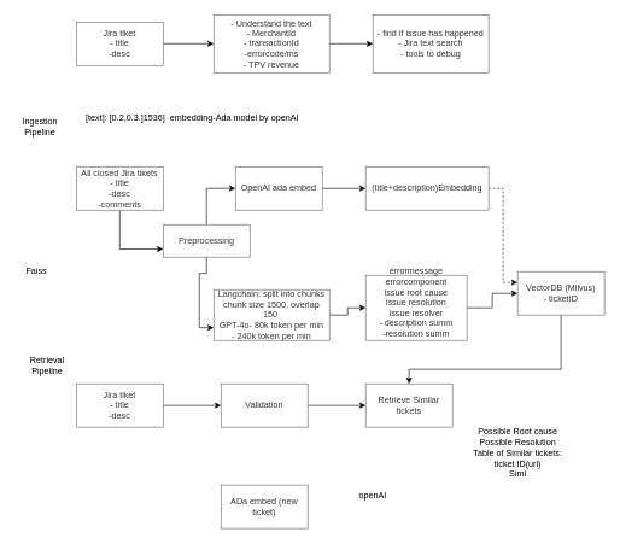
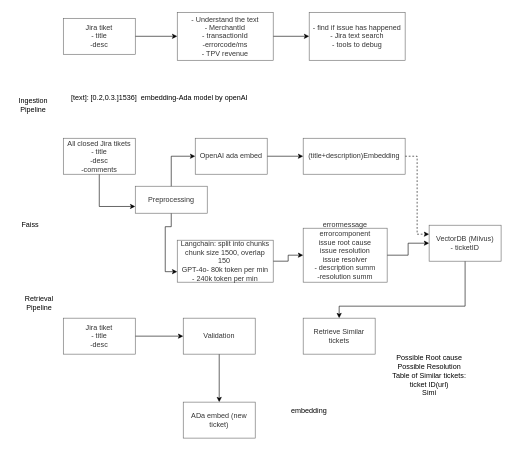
  <mxCell id="0" />
  <mxCell id="1" parent="0" />
  <mxCell id="2" style="edgeStyle=orthogonalEdgeStyle;rounded=0;orthogonalLoop=1;jettySize=auto;html=1;entryX=0;entryY=0.5;entryDx=0;entryDy=0;" edge="1" parent="1" source="3" target="5"><mxGeometry relative="1" as="geometry" /></mxCell>
  <mxCell id="3" value="Jira tiket&lt;div&gt;- title&lt;/div&gt;&lt;div&gt;-desc&lt;/div&gt;" style="rounded=0;whiteSpace=wrap;html=1;fillColor=none;fontColor=#333333;strokeColor=#666666;" parent="1" vertex="1"><mxGeometry x="105" y="30" width="120" height="60" as="geometry" /></mxCell>
  <mxCell id="4" value="" style="edgeStyle=orthogonalEdgeStyle;rounded=0;orthogonalLoop=1;jettySize=auto;html=1;" edge="1" parent="1" source="5" target="6"><mxGeometry relative="1" as="geometry" /></mxCell>
  <mxCell id="5" value="- Understand the text&lt;div&gt;- MerchantId&lt;/div&gt;&lt;div&gt;- transactionId&lt;/div&gt;&lt;div&gt;-errorcode/ms&lt;/div&gt;&lt;div&gt;- TPV revenue&lt;/div&gt;" style="rounded=0;whiteSpace=wrap;html=1;fillColor=none;fontColor=#333333;strokeColor=#666666;" vertex="1" parent="1"><mxGeometry x="295" y="20" width="160" height="80" as="geometry" /></mxCell>
  <mxCell id="6" value="- find if issue has happened&lt;div&gt;- Jira text search&lt;/div&gt;&lt;div&gt;- tools to debug&lt;/div&gt;" style="rounded=0;whiteSpace=wrap;html=1;fillColor=none;fontColor=#333333;strokeColor=#666666;" vertex="1" parent="1"><mxGeometry x="515" y="20" width="160" height="80" as="geometry" /></mxCell>
  <mxCell id="7" value="" style="edgeStyle=orthogonalEdgeStyle;rounded=0;orthogonalLoop=1;jettySize=auto;html=1;entryX=0;entryY=0.75;entryDx=0;entryDy=0;" edge="1" parent="1" source="8" target="16"><mxGeometry relative="1" as="geometry" /></mxCell>
  <mxCell id="8" value="All closed Jira tikets&lt;div&gt;- title&lt;/div&gt;&lt;div&gt;-desc&lt;/div&gt;&lt;div&gt;-comments&lt;/div&gt;" style="rounded=0;whiteSpace=wrap;html=1;fillColor=none;fontColor=#333333;strokeColor=#666666;" vertex="1" parent="1"><mxGeometry x="105" y="230" width="120" height="60" as="geometry" /></mxCell>
  <mxCell id="9" value="Ingestion Pipeline" style="text;html=1;align=center;verticalAlign=middle;whiteSpace=wrap;rounded=0;" vertex="1" parent="1"><mxGeometry x="25" y="160" width="60" height="30" as="geometry" /></mxCell>
  <mxCell id="10" value="[text]: [0.2,0.3.]1536]&amp;nbsp; embedding-Ada model by openAI" style="text;html=1;align=center;verticalAlign=middle;resizable=0;points=[];autosize=1;strokeColor=none;fillColor=none;" vertex="1" parent="1"><mxGeometry x="105" y="148" width="320" height="30" as="geometry" /></mxCell>
  <mxCell id="11" value="" style="edgeStyle=orthogonalEdgeStyle;rounded=0;orthogonalLoop=1;jettySize=auto;html=1;" edge="1" parent="1" source="12" target="14"><mxGeometry relative="1" as="geometry" /></mxCell>
  <mxCell id="12" value="OpenAI ada embed" style="whiteSpace=wrap;html=1;fillColor=none;strokeColor=#666666;fontColor=#333333;rounded=0;" vertex="1" parent="1"><mxGeometry x="325" y="230" width="120" height="60" as="geometry" /></mxCell>
  <mxCell id="13" style="edgeStyle=orthogonalEdgeStyle;rounded=0;orthogonalLoop=1;jettySize=auto;html=1;entryX=0;entryY=0.25;entryDx=0;entryDy=0;dashed=1;" edge="1" parent="1" source="14" target="23"><mxGeometry relative="1" as="geometry" /></mxCell>
  <mxCell id="14" value="(title+description)Embedding" style="whiteSpace=wrap;html=1;fillColor=none;strokeColor=#666666;fontColor=#333333;rounded=0;" vertex="1" parent="1"><mxGeometry x="505" y="230" width="170" height="60" as="geometry" /></mxCell>
  <mxCell id="15" style="edgeStyle=orthogonalEdgeStyle;rounded=0;orthogonalLoop=1;jettySize=auto;html=1;entryX=0;entryY=0.75;entryDx=0;entryDy=0;" edge="1" parent="1" source="16" target="19"><mxGeometry relative="1" as="geometry" /></mxCell>
  <mxCell id="16" value="Preprocessing" style="whiteSpace=wrap;html=1;fillColor=none;strokeColor=#666666;fontColor=#333333;rounded=0;" vertex="1" parent="1"><mxGeometry x="225" y="310" width="120" height="45" as="geometry" /></mxCell>
  <mxCell id="17" style="edgeStyle=orthogonalEdgeStyle;rounded=0;orthogonalLoop=1;jettySize=auto;html=1;entryX=0;entryY=0.5;entryDx=0;entryDy=0;" edge="1" parent="1" source="16" target="12"><mxGeometry relative="1" as="geometry"><mxPoint x="295" y="260" as="targetPoint" /></mxGeometry></mxCell>
  <mxCell id="18" style="edgeStyle=orthogonalEdgeStyle;rounded=0;orthogonalLoop=1;jettySize=auto;html=1;entryX=0;entryY=0.5;entryDx=0;entryDy=0;" edge="1" parent="1" source="19" target="21"><mxGeometry relative="1" as="geometry" /></mxCell>
  <mxCell id="19" value="Langchain: split into chunks&lt;div&gt;chunk size 1500, overlap 150&amp;nbsp;&lt;div&gt;GPT-4o- 80k token per min&lt;/div&gt;&lt;/div&gt;&lt;div&gt;- 240k token per min&lt;/div&gt;" style="whiteSpace=wrap;html=1;fillColor=none;strokeColor=#666666;fontColor=#333333;rounded=0;" vertex="1" parent="1"><mxGeometry x="295" y="400" width="160" height="70" as="geometry" /></mxCell>
  <mxCell id="20" value="" style="edgeStyle=orthogonalEdgeStyle;rounded=0;orthogonalLoop=1;jettySize=auto;html=1;" edge="1" parent="1" source="21" target="23"><mxGeometry relative="1" as="geometry" /></mxCell>
  <mxCell id="21" value="&lt;div&gt;errormessage&lt;/div&gt;&lt;div&gt;errorcomponent&lt;/div&gt;issue root cause&lt;div&gt;issue resolution&lt;/div&gt;&lt;div&gt;issue resolver&lt;/div&gt;&lt;div&gt;- description summ&lt;/div&gt;&lt;div&gt;-resolution summ&lt;/div&gt;&lt;div&gt;&lt;br&gt;&lt;/div&gt;" style="whiteSpace=wrap;html=1;fillColor=none;strokeColor=#666666;fontColor=#333333;rounded=0;" vertex="1" parent="1"><mxGeometry x="505" y="380" width="140" height="90" as="geometry" /></mxCell>
  <mxCell id="22" style="edgeStyle=orthogonalEdgeStyle;rounded=0;orthogonalLoop=1;jettySize=auto;html=1;entryX=0.5;entryY=0;entryDx=0;entryDy=0;" edge="1" parent="1" source="23" target="29"><mxGeometry relative="1" as="geometry"><Array as="points"><mxPoint x="775" y="510" /><mxPoint x="565" y="510" /></Array></mxGeometry></mxCell>
  <mxCell id="23" value="VectorDB (Milvus)&lt;div&gt;- ticketID&lt;/div&gt;" style="whiteSpace=wrap;html=1;fillColor=none;strokeColor=#666666;fontColor=#333333;rounded=0;" vertex="1" parent="1"><mxGeometry x="715" y="375" width="120" height="60" as="geometry" /></mxCell>
  <mxCell id="24" value="Retrieval Pipeline" style="text;html=1;align=center;verticalAlign=middle;whiteSpace=wrap;rounded=0;" vertex="1" parent="1"><mxGeometry x="35" y="490" width="60" height="30" as="geometry" /></mxCell>
  <mxCell id="25" value="" style="edgeStyle=orthogonalEdgeStyle;rounded=0;orthogonalLoop=1;jettySize=auto;html=1;" edge="1" parent="1" source="26" target="28"><mxGeometry relative="1" as="geometry" /></mxCell>
  <mxCell id="26" value="Jira tiket&lt;div&gt;- title&lt;/div&gt;&lt;div&gt;-desc&lt;/div&gt;" style="rounded=0;whiteSpace=wrap;html=1;fillColor=none;fontColor=#333333;strokeColor=#666666;" vertex="1" parent="1"><mxGeometry x="105" y="530" width="120" height="60" as="geometry" /></mxCell>
- <mxCell id="27" value="" style="edgeStyle=orthogonalEdgeStyle;rounded=0;orthogonalLoop=1;jettySize=auto;html=1;" edge="1" parent="1" source="28" target="29"><mxGeometry relative="1" as="geometry" /></mxCell>
+ <mxCell id="27" value="" style="edgeStyle=orthogonalEdgeStyle;rounded=0;orthogonalLoop=1;jettySize=auto;html=1;" edge="1" parent="1" source="28" target="30"><mxGeometry relative="1" as="geometry" /></mxCell>
  <mxCell id="28" value="Validation" style="whiteSpace=wrap;html=1;fillColor=none;strokeColor=#666666;fontColor=#333333;rounded=0;" vertex="1" parent="1"><mxGeometry x="305" y="530" width="120" height="60" as="geometry" /></mxCell>
  <mxCell id="29" value="Retrieve Similar tickets" style="whiteSpace=wrap;html=1;fillColor=none;strokeColor=#666666;fontColor=#333333;rounded=0;" vertex="1" parent="1"><mxGeometry x="505" y="530" width="120" height="60" as="geometry" /></mxCell>
  <mxCell id="30" value="ADa embed (new ticket)" style="whiteSpace=wrap;html=1;fillColor=none;strokeColor=#666666;fontColor=#333333;rounded=0;" vertex="1" parent="1"><mxGeometry x="305" y="670" width="120" height="60" as="geometry" /></mxCell>
- <mxCell id="31" value="openAI" style="text;html=1;align=center;verticalAlign=middle;whiteSpace=wrap;rounded=0;" vertex="1" parent="1"><mxGeometry x="485" y="670" width="60" height="30" as="geometry" /></mxCell>
+ <mxCell id="31" value="embedding" style="text;html=1;align=center;verticalAlign=middle;whiteSpace=wrap;rounded=0;" vertex="1" parent="1"><mxGeometry x="485" y="670" width="60" height="30" as="geometry" /></mxCell>
  <mxCell id="32" value="Possible Root cause&lt;div&gt;Possible Resolution&lt;/div&gt;&lt;div&gt;Table of Similar tickets:&lt;/div&gt;&lt;div&gt;ticket ID(url)&lt;/div&gt;&lt;div&gt;Simi&lt;/div&gt;&lt;div&gt;&lt;br&gt;&lt;/div&gt;" style="text;html=1;align=center;verticalAlign=middle;resizable=0;points=[];autosize=1;strokeColor=none;fillColor=none;" vertex="1" parent="1"><mxGeometry x="640" y="583" width="150" height="100" as="geometry" /></mxCell>
  <mxCell id="33" value="Faiss" style="text;html=1;align=center;verticalAlign=middle;whiteSpace=wrap;rounded=0;" vertex="1" parent="1"><mxGeometry x="20" y="360" width="60" height="30" as="geometry" /></mxCell>
